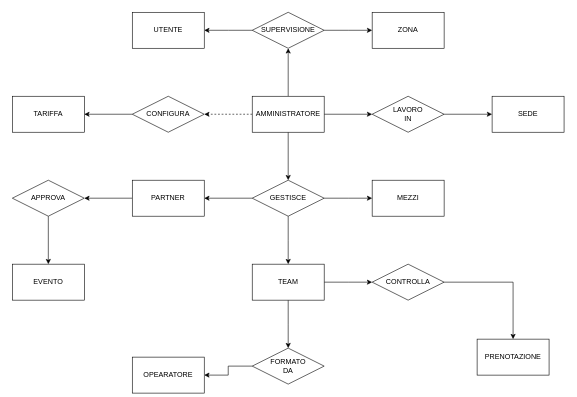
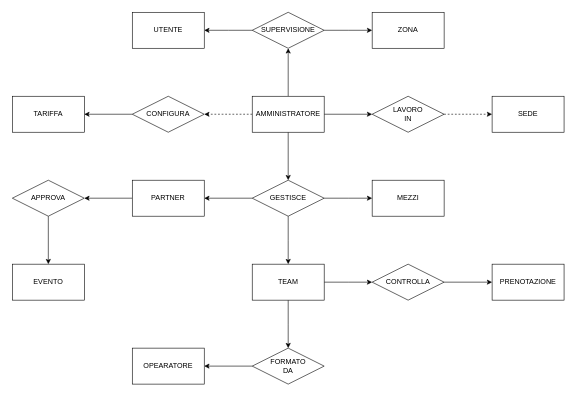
  <mxCell id="0" />
  <mxCell id="1" parent="0" />
- <mxCell id="2" style="edgeStyle=orthogonalEdgeStyle;rounded=0;orthogonalLoop=1;jettySize=auto;html=1;" parent="1" source="3" target="9" edge="1"><mxGeometry relative="1" as="geometry" /></mxCell>
+ <mxCell id="2" style="edgeStyle=orthogonalEdgeStyle;rounded=0;orthogonalLoop=1;jettySize=auto;html=1;dashed=1;" parent="1" source="3" target="9" edge="1"><mxGeometry relative="1" as="geometry" /></mxCell>
  <mxCell id="3" value="LAVORO&lt;div&gt;IN&lt;/div&gt;" style="rhombus;whiteSpace=wrap;html=1;" parent="1" vertex="1"><mxGeometry x="620" y="160" width="120" height="60" as="geometry" /></mxCell>
  <mxCell id="4" style="edgeStyle=orthogonalEdgeStyle;rounded=0;orthogonalLoop=1;jettySize=auto;html=1;" parent="1" source="8" target="3" edge="1"><mxGeometry relative="1" as="geometry" /></mxCell>
  <mxCell id="5" style="edgeStyle=orthogonalEdgeStyle;rounded=0;orthogonalLoop=1;jettySize=auto;html=1;" parent="1" source="8" target="13" edge="1"><mxGeometry relative="1" as="geometry" /></mxCell>
  <mxCell id="6" style="edgeStyle=orthogonalEdgeStyle;rounded=0;orthogonalLoop=1;jettySize=auto;html=1;" parent="1" source="8" target="23" edge="1"><mxGeometry relative="1" as="geometry" /></mxCell>
  <mxCell id="7" style="edgeStyle=orthogonalEdgeStyle;rounded=0;orthogonalLoop=1;jettySize=auto;html=1;dashed=1;" parent="1" source="8" target="27" edge="1"><mxGeometry relative="1" as="geometry" /></mxCell>
  <mxCell id="8" value="AMMINISTRATORE" style="rounded=0;whiteSpace=wrap;html=1;" parent="1" vertex="1"><mxGeometry x="420" y="160" width="120" height="60" as="geometry" /></mxCell>
  <mxCell id="9" value="SEDE" style="rounded=0;whiteSpace=wrap;html=1;" parent="1" vertex="1"><mxGeometry x="820" y="160" width="120" height="60" as="geometry" /></mxCell>
  <mxCell id="10" style="edgeStyle=orthogonalEdgeStyle;rounded=0;orthogonalLoop=1;jettySize=auto;html=1;" parent="1" source="13" edge="1"><mxGeometry relative="1" as="geometry"><mxPoint x="480" y="440" as="targetPoint" /></mxGeometry></mxCell>
  <mxCell id="11" style="edgeStyle=orthogonalEdgeStyle;rounded=0;orthogonalLoop=1;jettySize=auto;html=1;" parent="1" source="13" edge="1"><mxGeometry relative="1" as="geometry"><mxPoint x="620" y="330" as="targetPoint" /></mxGeometry></mxCell>
  <mxCell id="12" style="edgeStyle=orthogonalEdgeStyle;rounded=0;orthogonalLoop=1;jettySize=auto;html=1;" parent="1" source="13" target="30" edge="1"><mxGeometry relative="1" as="geometry" /></mxCell>
  <mxCell id="13" value="GESTISCE" style="rhombus;whiteSpace=wrap;html=1;" parent="1" vertex="1"><mxGeometry x="420" y="300" width="120" height="60" as="geometry" /></mxCell>
  <mxCell id="14" style="edgeStyle=orthogonalEdgeStyle;rounded=0;orthogonalLoop=1;jettySize=auto;html=1;" parent="1" source="16" edge="1"><mxGeometry relative="1" as="geometry"><mxPoint x="620" y="470" as="targetPoint" /></mxGeometry></mxCell>
  <mxCell id="15" style="edgeStyle=orthogonalEdgeStyle;rounded=0;orthogonalLoop=1;jettySize=auto;html=1;" parent="1" source="16" edge="1"><mxGeometry relative="1" as="geometry"><mxPoint x="480" y="580" as="targetPoint" /></mxGeometry></mxCell>
  <mxCell id="16" value="TEAM" style="rounded=0;whiteSpace=wrap;html=1;" parent="1" vertex="1"><mxGeometry x="420" y="440" width="120" height="60" as="geometry" /></mxCell>
  <mxCell id="17" value="MEZZI" style="rounded=0;whiteSpace=wrap;html=1;" parent="1" vertex="1"><mxGeometry x="620" y="300" width="120" height="60" as="geometry" /></mxCell>
  <mxCell id="18" style="edgeStyle=orthogonalEdgeStyle;rounded=0;orthogonalLoop=1;jettySize=auto;html=1;" parent="1" source="19" target="20" edge="1"><mxGeometry relative="1" as="geometry" /></mxCell>
  <mxCell id="19" value="CONTROLLA" style="rhombus;whiteSpace=wrap;html=1;" parent="1" vertex="1"><mxGeometry x="620" y="440" width="120" height="60" as="geometry" /></mxCell>
- <mxCell id="20" value="PRENOTAZIONE" style="rounded=0;whiteSpace=wrap;html=1;" parent="1" vertex="1"><mxGeometry x="795" y="565" width="120" height="60" as="geometry" /></mxCell>
+ <mxCell id="20" value="PRENOTAZIONE" style="rounded=0;whiteSpace=wrap;html=1;" parent="1" vertex="1"><mxGeometry x="820" y="440" width="120" height="60" as="geometry" /></mxCell>
  <mxCell id="21" style="edgeStyle=orthogonalEdgeStyle;rounded=0;orthogonalLoop=1;jettySize=auto;html=1;" parent="1" source="23" edge="1"><mxGeometry relative="1" as="geometry"><mxPoint x="620" y="50" as="targetPoint" /></mxGeometry></mxCell>
  <mxCell id="22" style="edgeStyle=orthogonalEdgeStyle;rounded=0;orthogonalLoop=1;jettySize=auto;html=1;" parent="1" source="23" edge="1"><mxGeometry relative="1" as="geometry"><mxPoint y="50" as="targetPoint" x="340" /></mxGeometry></mxCell>
  <mxCell id="23" value="SUPERVISIONE" style="rhombus;whiteSpace=wrap;html=1;" parent="1" vertex="1"><mxGeometry x="420" y="20" width="120" height="60" as="geometry" /></mxCell>
  <mxCell id="24" value="ZONA" style="rounded=0;whiteSpace=wrap;html=1;" parent="1" vertex="1"><mxGeometry x="620" y="20" width="120" height="60" as="geometry" /></mxCell>
  <mxCell id="25" value="UTENTE" style="rounded=0;whiteSpace=wrap;html=1;" parent="1" vertex="1"><mxGeometry x="220" y="20" width="120" height="60" as="geometry" /></mxCell>
  <mxCell id="26" style="edgeStyle=orthogonalEdgeStyle;rounded=0;orthogonalLoop=1;jettySize=auto;html=1;" parent="1" source="27" target="28" edge="1"><mxGeometry relative="1" as="geometry" /></mxCell>
  <mxCell id="27" value="CONFIGURA" style="rhombus;whiteSpace=wrap;html=1;" parent="1" vertex="1"><mxGeometry x="220" y="160" width="120" height="60" as="geometry" /></mxCell>
  <mxCell id="28" value="TARIFFA" style="rounded=0;whiteSpace=wrap;html=1;" parent="1" vertex="1"><mxGeometry x="20" y="160" width="120" height="60" as="geometry" /></mxCell>
  <mxCell id="29" style="edgeStyle=orthogonalEdgeStyle;rounded=0;orthogonalLoop=1;jettySize=auto;html=1;entryX=1;entryY=0.5;entryDx=0;entryDy=0;" edge="1" parent="1" source="30" target="35"><mxGeometry relative="1" as="geometry" /></mxCell>
  <mxCell id="30" value="PARTNER" style="rounded=0;whiteSpace=wrap;html=1;" parent="1" vertex="1"><mxGeometry x="220" y="300" width="120" height="60" as="geometry" /></mxCell>
  <mxCell id="31" style="edgeStyle=orthogonalEdgeStyle;rounded=0;orthogonalLoop=1;jettySize=auto;html=1;" parent="1" source="32" target="33" edge="1"><mxGeometry relative="1" as="geometry" /></mxCell>
  <mxCell id="32" value="FORMATO&lt;div&gt;DA&lt;/div&gt;" style="rhombus;whiteSpace=wrap;html=1;" parent="1" vertex="1"><mxGeometry x="420" y="580" width="120" height="60" as="geometry" /></mxCell>
- <mxCell id="33" value="OPEARATORE" style="rounded=0;whiteSpace=wrap;html=1;" parent="1" vertex="1"><mxGeometry x="220" y="595" width="120" height="60" as="geometry" /></mxCell>
+ <mxCell id="33" value="OPEARATORE" style="rounded=0;whiteSpace=wrap;html=1;" parent="1" vertex="1"><mxGeometry x="220" y="580" width="120" height="60" as="geometry" /></mxCell>
  <mxCell id="34" style="edgeStyle=orthogonalEdgeStyle;rounded=0;orthogonalLoop=1;jettySize=auto;html=1;" edge="1" parent="1" source="35" target="36"><mxGeometry relative="1" as="geometry" /></mxCell>
  <mxCell id="35" value="APPROVA" style="rhombus;whiteSpace=wrap;html=1;" parent="1" vertex="1"><mxGeometry x="20" y="300" width="120" height="60" as="geometry" /></mxCell>
  <mxCell id="36" value="EVENTO" style="rounded=0;whiteSpace=wrap;html=1;" parent="1" vertex="1"><mxGeometry x="20" y="440" width="120" height="60" as="geometry" /></mxCell>
